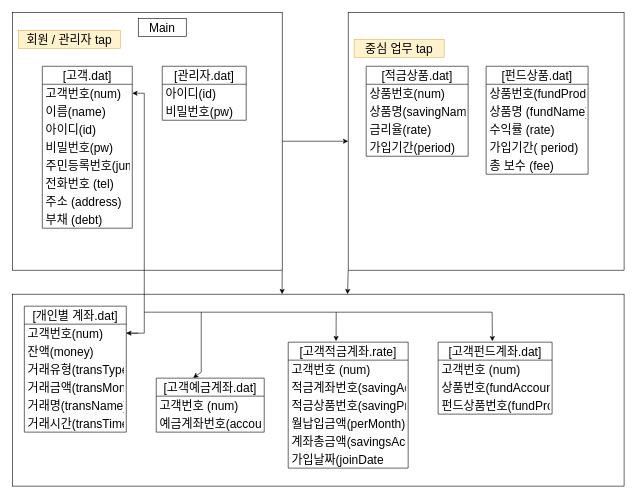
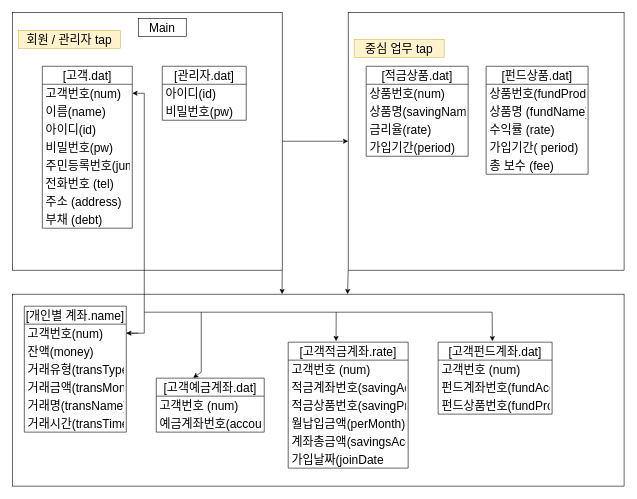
  <mxCell id="0" />
  <mxCell id="1" parent="0" />
  <mxCell id="2" style="edgeStyle=orthogonalEdgeStyle;rounded=0;orthogonalLoop=1;jettySize=auto;html=1;entryX=0;entryY=0.5;entryDx=0;entryDy=0;fontSize=20;" parent="1" source="3" target="18" edge="1"><mxGeometry relative="1" as="geometry" /></mxCell>
  <mxCell id="3" value="" style="rounded=0;whiteSpace=wrap;html=1;fontSize=20;" parent="1" vertex="1"><mxGeometry x="20" y="20" width="450" height="430" as="geometry" /></mxCell>
  <mxCell id="4" value="[고객.dat]" style="swimlane;fontStyle=0;childLayout=stackLayout;horizontal=1;startSize=30;horizontalStack=0;resizeParent=1;resizeParentMax=0;resizeLast=0;collapsible=1;marginBottom=0;fontSize=20;" parent="1" vertex="1"><mxGeometry x="70" y="110" width="150" height="270" as="geometry"><mxRectangle x="130" y="120" width="80" height="30" as="alternateBounds" /></mxGeometry></mxCell>
  <mxCell id="5" value="고객번호(num)" style="text;strokeColor=none;fillColor=none;align=left;verticalAlign=middle;spacingLeft=4;spacingRight=4;overflow=hidden;points=[[0,0.5],[1,0.5]];portConstraint=eastwest;rotatable=0;fontSize=20;" parent="4" vertex="1"><mxGeometry y="30" width="150" height="30" as="geometry" /></mxCell>
  <mxCell id="6" value="이름(name)" style="text;strokeColor=none;fillColor=none;align=left;verticalAlign=middle;spacingLeft=4;spacingRight=4;overflow=hidden;points=[[0,0.5],[1,0.5]];portConstraint=eastwest;rotatable=0;fontSize=20;" parent="4" vertex="1"><mxGeometry y="60" width="150" height="30" as="geometry" /></mxCell>
  <mxCell id="7" value="아이디(id)" style="text;strokeColor=none;fillColor=none;align=left;verticalAlign=middle;spacingLeft=4;spacingRight=4;overflow=hidden;points=[[0,0.5],[1,0.5]];portConstraint=eastwest;rotatable=0;fontSize=20;" parent="4" vertex="1"><mxGeometry y="90" width="150" height="30" as="geometry" /></mxCell>
  <mxCell id="8" value="비밀번호(pw)" style="text;strokeColor=none;fillColor=none;align=left;verticalAlign=middle;spacingLeft=4;spacingRight=4;overflow=hidden;points=[[0,0.5],[1,0.5]];portConstraint=eastwest;rotatable=0;fontSize=20;" parent="4" vertex="1"><mxGeometry y="120" width="150" height="30" as="geometry" /></mxCell>
  <mxCell id="9" value="주민등록번호(jumin)" style="text;strokeColor=none;fillColor=none;align=left;verticalAlign=middle;spacingLeft=4;spacingRight=4;overflow=hidden;points=[[0,0.5],[1,0.5]];portConstraint=eastwest;rotatable=0;fontSize=20;" parent="4" vertex="1"><mxGeometry y="150" width="150" height="30" as="geometry" /></mxCell>
  <mxCell id="10" value="전화번호 (tel)" style="text;strokeColor=none;fillColor=none;align=left;verticalAlign=middle;spacingLeft=4;spacingRight=4;overflow=hidden;points=[[0,0.5],[1,0.5]];portConstraint=eastwest;rotatable=0;fontSize=20;" parent="4" vertex="1"><mxGeometry y="180" width="150" height="30" as="geometry" /></mxCell>
  <mxCell id="11" value="주소 (address)" style="text;strokeColor=none;fillColor=none;align=left;verticalAlign=middle;spacingLeft=4;spacingRight=4;overflow=hidden;points=[[0,0.5],[1,0.5]];portConstraint=eastwest;rotatable=0;fontSize=20;" parent="4" vertex="1"><mxGeometry y="210" width="150" height="30" as="geometry" /></mxCell>
  <mxCell id="12" value="부채 (debt)" style="text;strokeColor=none;fillColor=none;align=left;verticalAlign=middle;spacingLeft=4;spacingRight=4;overflow=hidden;points=[[0,0.5],[1,0.5]];portConstraint=eastwest;rotatable=0;fontSize=20;" parent="4" vertex="1"><mxGeometry y="240" width="150" height="30" as="geometry" /></mxCell>
  <mxCell id="13" value="회원 / 관리자 tap" style="rounded=0;whiteSpace=wrap;html=1;fontSize=20;fillColor=#fff2cc;strokeColor=#d6b656;" parent="1" vertex="1"><mxGeometry x="30" y="50" width="170" height="30" as="geometry" /></mxCell>
  <mxCell id="14" value="[관리자.dat]" style="swimlane;fontStyle=0;childLayout=stackLayout;horizontal=1;startSize=30;horizontalStack=0;resizeParent=1;resizeParentMax=0;resizeLast=0;collapsible=1;marginBottom=0;fontSize=20;" parent="1" vertex="1"><mxGeometry x="270" y="110" width="140" height="90" as="geometry" /></mxCell>
  <mxCell id="15" value="아이디(id)" style="text;strokeColor=none;fillColor=none;align=left;verticalAlign=middle;spacingLeft=4;spacingRight=4;overflow=hidden;points=[[0,0.5],[1,0.5]];portConstraint=eastwest;rotatable=0;fontSize=20;" parent="14" vertex="1"><mxGeometry y="30" width="140" height="30" as="geometry" /></mxCell>
  <mxCell id="16" value="비밀번호(pw)" style="text;strokeColor=none;fillColor=none;align=left;verticalAlign=middle;spacingLeft=4;spacingRight=4;overflow=hidden;points=[[0,0.5],[1,0.5]];portConstraint=eastwest;rotatable=0;fontSize=20;" parent="14" vertex="1"><mxGeometry y="60" width="140" height="30" as="geometry" /></mxCell>
  <mxCell id="17" value="" style="edgeStyle=none;rounded=0;orthogonalLoop=1;jettySize=auto;html=1;exitX=0;exitY=1;exitDx=0;exitDy=0;entryX=0.548;entryY=0;entryDx=0;entryDy=0;entryPerimeter=0;fontSize=20;" parent="1" source="18" target="31" edge="1"><mxGeometry relative="1" as="geometry" /></mxCell>
  <mxCell id="18" value="" style="rounded=0;whiteSpace=wrap;html=1;fontSize=20;" parent="1" vertex="1"><mxGeometry x="580" y="20" width="460" height="430" as="geometry" /></mxCell>
  <mxCell id="19" value="[적금상품.dat]" style="swimlane;fontStyle=0;childLayout=stackLayout;horizontal=1;startSize=30;horizontalStack=0;resizeParent=1;resizeParentMax=0;resizeLast=0;collapsible=1;marginBottom=0;fontSize=20;" parent="1" vertex="1"><mxGeometry x="610" y="110" width="170" height="150" as="geometry" /></mxCell>
  <mxCell id="20" value="상품번호(num)" style="text;strokeColor=none;fillColor=none;align=left;verticalAlign=middle;spacingLeft=4;spacingRight=4;overflow=hidden;points=[[0,0.5],[1,0.5]];portConstraint=eastwest;rotatable=0;fontSize=20;" parent="19" vertex="1"><mxGeometry y="30" width="170" height="30" as="geometry" /></mxCell>
  <mxCell id="21" value="상품명(savingName)" style="text;strokeColor=none;fillColor=none;align=left;verticalAlign=middle;spacingLeft=4;spacingRight=4;overflow=hidden;points=[[0,0.5],[1,0.5]];portConstraint=eastwest;rotatable=0;fontSize=20;" parent="19" vertex="1"><mxGeometry y="60" width="170" height="30" as="geometry" /></mxCell>
  <mxCell id="22" value="금리율(rate)" style="text;strokeColor=none;fillColor=none;align=left;verticalAlign=middle;spacingLeft=4;spacingRight=4;overflow=hidden;points=[[0,0.5],[1,0.5]];portConstraint=eastwest;rotatable=0;fontSize=20;" parent="19" vertex="1"><mxGeometry y="90" width="170" height="30" as="geometry" /></mxCell>
  <mxCell id="23" value="가입기간(period)" style="text;strokeColor=none;fillColor=none;align=left;verticalAlign=middle;spacingLeft=4;spacingRight=4;overflow=hidden;points=[[0,0.5],[1,0.5]];portConstraint=eastwest;rotatable=0;fontSize=20;" parent="19" vertex="1"><mxGeometry y="120" width="170" height="30" as="geometry" /></mxCell>
  <mxCell id="24" value="중심 업무 tap" style="rounded=0;whiteSpace=wrap;html=1;fontSize=20;fillColor=#fff2cc;strokeColor=#d6b656;" parent="1" vertex="1"><mxGeometry x="590" y="65" width="150" height="30" as="geometry" /></mxCell>
  <mxCell id="25" value="[펀드상품.dat]" style="swimlane;fontStyle=0;childLayout=stackLayout;horizontal=1;startSize=30;horizontalStack=0;resizeParent=1;resizeParentMax=0;resizeLast=0;collapsible=1;marginBottom=0;fontSize=20;" parent="1" vertex="1"><mxGeometry x="810" y="110" width="170" height="180" as="geometry" /></mxCell>
  <mxCell id="26" value="상품번호(fundProductName)" style="text;strokeColor=none;fillColor=none;align=left;verticalAlign=middle;spacingLeft=4;spacingRight=4;overflow=hidden;points=[[0,0.5],[1,0.5]];portConstraint=eastwest;rotatable=0;fontSize=20;" parent="25" vertex="1"><mxGeometry y="30" width="170" height="30" as="geometry" /></mxCell>
  <mxCell id="27" value="상품명 (fundName)" style="text;strokeColor=none;fillColor=none;align=left;verticalAlign=middle;spacingLeft=4;spacingRight=4;overflow=hidden;points=[[0,0.5],[1,0.5]];portConstraint=eastwest;rotatable=0;fontSize=20;" parent="25" vertex="1"><mxGeometry y="60" width="170" height="30" as="geometry" /></mxCell>
  <mxCell id="28" value="수익률 (rate)" style="text;strokeColor=none;fillColor=none;align=left;verticalAlign=middle;spacingLeft=4;spacingRight=4;overflow=hidden;points=[[0,0.5],[1,0.5]];portConstraint=eastwest;rotatable=0;fontSize=20;" parent="25" vertex="1"><mxGeometry y="90" width="170" height="30" as="geometry" /></mxCell>
  <mxCell id="29" value="가입기간( period)" style="text;strokeColor=none;fillColor=none;align=left;verticalAlign=middle;spacingLeft=4;spacingRight=4;overflow=hidden;points=[[0,0.5],[1,0.5]];portConstraint=eastwest;rotatable=0;fontSize=20;" parent="25" vertex="1"><mxGeometry y="120" width="170" height="30" as="geometry" /></mxCell>
  <mxCell id="30" value="총 보수 (fee)" style="text;strokeColor=none;fillColor=none;align=left;verticalAlign=middle;spacingLeft=4;spacingRight=4;overflow=hidden;points=[[0,0.5],[1,0.5]];portConstraint=eastwest;rotatable=0;fontSize=20;" parent="25" vertex="1"><mxGeometry y="150" width="170" height="30" as="geometry" /></mxCell>
  <mxCell id="31" value="" style="rounded=0;whiteSpace=wrap;html=1;fontSize=20;" parent="1" vertex="1"><mxGeometry x="20" y="490" width="1020" height="320" as="geometry" /></mxCell>
- <mxCell id="32" value="[개인별 계좌.dat]" style="swimlane;fontStyle=0;childLayout=stackLayout;horizontal=1;startSize=30;horizontalStack=0;resizeParent=1;resizeParentMax=0;resizeLast=0;collapsible=1;marginBottom=0;fontSize=20;" parent="1" vertex="1"><mxGeometry x="40" y="510" width="170" height="210" as="geometry" /></mxCell>
+ <mxCell id="32" value="[개인별 계좌.name]" style="swimlane;fontStyle=0;childLayout=stackLayout;horizontal=1;startSize=30;horizontalStack=0;resizeParent=1;resizeParentMax=0;resizeLast=0;collapsible=1;marginBottom=0;fontSize=20;" parent="1" vertex="1"><mxGeometry x="40" y="510" width="170" height="210" as="geometry" /></mxCell>
  <mxCell id="33" value="고객번호(num)" style="text;strokeColor=none;fillColor=none;align=left;verticalAlign=middle;spacingLeft=4;spacingRight=4;overflow=hidden;points=[[0,0.5],[1,0.5]];portConstraint=eastwest;rotatable=0;fontSize=20;" parent="32" vertex="1"><mxGeometry y="30" width="170" height="30" as="geometry" /></mxCell>
  <mxCell id="34" value="잔액(money)" style="text;strokeColor=none;fillColor=none;align=left;verticalAlign=middle;spacingLeft=4;spacingRight=4;overflow=hidden;points=[[0,0.5],[1,0.5]];portConstraint=eastwest;rotatable=0;fontSize=20;" parent="32" vertex="1"><mxGeometry y="60" width="170" height="30" as="geometry" /></mxCell>
  <mxCell id="35" value="거래유형(transType)" style="text;strokeColor=none;fillColor=none;align=left;verticalAlign=middle;spacingLeft=4;spacingRight=4;overflow=hidden;points=[[0,0.5],[1,0.5]];portConstraint=eastwest;rotatable=0;fontSize=20;" parent="32" vertex="1"><mxGeometry y="90" width="170" height="30" as="geometry" /></mxCell>
  <mxCell id="36" value="거래금액(transMoney)" style="text;strokeColor=none;fillColor=none;align=left;verticalAlign=middle;spacingLeft=4;spacingRight=4;overflow=hidden;points=[[0,0.5],[1,0.5]];portConstraint=eastwest;rotatable=0;fontSize=20;" parent="32" vertex="1"><mxGeometry y="120" width="170" height="30" as="geometry" /></mxCell>
  <mxCell id="37" value="거래명(transName)" style="text;strokeColor=none;fillColor=none;align=left;verticalAlign=middle;spacingLeft=4;spacingRight=4;overflow=hidden;points=[[0,0.5],[1,0.5]];portConstraint=eastwest;rotatable=0;fontSize=20;" parent="32" vertex="1"><mxGeometry y="150" width="170" height="30" as="geometry" /></mxCell>
  <mxCell id="38" value="거래시간(transTime)" style="text;strokeColor=none;fillColor=none;align=left;verticalAlign=middle;spacingLeft=4;spacingRight=4;overflow=hidden;points=[[0,0.5],[1,0.5]];portConstraint=eastwest;rotatable=0;fontSize=20;" parent="32" vertex="1"><mxGeometry y="180" width="170" height="30" as="geometry" /></mxCell>
  <mxCell id="39" value="" style="endArrow=classic;html=1;rounded=0;exitX=1;exitY=1;exitDx=0;exitDy=0;entryX=0.441;entryY=0;entryDx=0;entryDy=0;entryPerimeter=0;fontSize=20;" parent="1" source="3" target="31" edge="1"><mxGeometry width="50" height="50" relative="1" as="geometry"><mxPoint x="260" y="450" as="sourcePoint" /><mxPoint x="310" y="400" as="targetPoint" /></mxGeometry></mxCell>
  <mxCell id="40" value="[고객예금계좌.dat]" style="swimlane;fontStyle=0;childLayout=stackLayout;horizontal=1;startSize=30;horizontalStack=0;resizeParent=1;resizeParentMax=0;resizeLast=0;collapsible=1;marginBottom=0;fontSize=20;" parent="1" vertex="1"><mxGeometry x="260" y="630" width="180" height="90" as="geometry" /></mxCell>
  <mxCell id="41" value="고객번호 (num)" style="text;strokeColor=none;fillColor=none;align=left;verticalAlign=middle;spacingLeft=4;spacingRight=4;overflow=hidden;points=[[0,0.5],[1,0.5]];portConstraint=eastwest;rotatable=0;fontSize=20;" parent="40" vertex="1"><mxGeometry y="30" width="180" height="30" as="geometry" /></mxCell>
  <mxCell id="42" value="예금계좌번호(account)" style="text;strokeColor=none;fillColor=none;align=left;verticalAlign=middle;spacingLeft=4;spacingRight=4;overflow=hidden;points=[[0,0.5],[1,0.5]];portConstraint=eastwest;rotatable=0;fontSize=20;" parent="40" vertex="1"><mxGeometry y="60" width="180" height="30" as="geometry" /></mxCell>
  <mxCell id="43" value="[고객적금계좌.rate]" style="swimlane;fontStyle=0;childLayout=stackLayout;horizontal=1;startSize=30;horizontalStack=0;resizeParent=1;resizeParentMax=0;resizeLast=0;collapsible=1;marginBottom=0;fontSize=20;" parent="1" vertex="1"><mxGeometry x="480" y="570" width="200" height="210" as="geometry" /></mxCell>
  <mxCell id="44" value="고객번호 (num)" style="text;strokeColor=none;fillColor=none;align=left;verticalAlign=middle;spacingLeft=4;spacingRight=4;overflow=hidden;points=[[0,0.5],[1,0.5]];portConstraint=eastwest;rotatable=0;fontSize=20;" parent="43" vertex="1"><mxGeometry y="30" width="200" height="30" as="geometry" /></mxCell>
  <mxCell id="45" value="적금계좌번호(savingAccount)" style="text;strokeColor=none;fillColor=none;align=left;verticalAlign=middle;spacingLeft=4;spacingRight=4;overflow=hidden;points=[[0,0.5],[1,0.5]];portConstraint=eastwest;rotatable=0;fontSize=20;" parent="43" vertex="1"><mxGeometry y="60" width="200" height="30" as="geometry" /></mxCell>
  <mxCell id="46" value="적금상품번호(savingProductNum)" style="text;strokeColor=none;fillColor=none;align=left;verticalAlign=middle;spacingLeft=4;spacingRight=4;overflow=hidden;points=[[0,0.5],[1,0.5]];portConstraint=eastwest;rotatable=0;fontSize=20;" parent="43" vertex="1"><mxGeometry y="90" width="200" height="30" as="geometry" /></mxCell>
  <mxCell id="47" value="월납입금액(perMonth)" style="text;strokeColor=none;fillColor=none;align=left;verticalAlign=middle;spacingLeft=4;spacingRight=4;overflow=hidden;points=[[0,0.5],[1,0.5]];portConstraint=eastwest;rotatable=0;fontSize=20;" parent="43" vertex="1"><mxGeometry y="120" width="200" height="30" as="geometry" /></mxCell>
  <mxCell id="48" value="계좌총금액(savingsAccountSum)" style="text;strokeColor=none;fillColor=none;align=left;verticalAlign=middle;spacingLeft=4;spacingRight=4;overflow=hidden;points=[[0,0.5],[1,0.5]];portConstraint=eastwest;rotatable=0;fontSize=20;" parent="43" vertex="1"><mxGeometry y="150" width="200" height="30" as="geometry" /></mxCell>
  <mxCell id="49" value="가입날짜(joinDate" style="text;strokeColor=none;fillColor=none;align=left;verticalAlign=middle;spacingLeft=4;spacingRight=4;overflow=hidden;points=[[0,0.5],[1,0.5]];portConstraint=eastwest;rotatable=0;fontSize=20;" parent="43" vertex="1"><mxGeometry y="180" width="200" height="30" as="geometry" /></mxCell>
  <mxCell id="50" value="[고객펀드계좌.dat]" style="swimlane;fontStyle=0;childLayout=stackLayout;horizontal=1;startSize=30;horizontalStack=0;resizeParent=1;resizeParentMax=0;resizeLast=0;collapsible=1;marginBottom=0;fontSize=20;" parent="1" vertex="1"><mxGeometry x="730" y="570" width="190" height="120" as="geometry" /></mxCell>
  <mxCell id="51" value="고객번호 (num)" style="text;strokeColor=none;fillColor=none;align=left;verticalAlign=middle;spacingLeft=4;spacingRight=4;overflow=hidden;points=[[0,0.5],[1,0.5]];portConstraint=eastwest;rotatable=0;fontSize=20;" parent="50" vertex="1"><mxGeometry y="30" width="190" height="30" as="geometry" /></mxCell>
- <mxCell id="52" value="상품번호(fundAccount)" style="text;strokeColor=none;fillColor=none;align=left;verticalAlign=middle;spacingLeft=4;spacingRight=4;overflow=hidden;points=[[0,0.5],[1,0.5]];portConstraint=eastwest;rotatable=0;fontSize=20;" parent="50" vertex="1"><mxGeometry y="60" width="190" height="30" as="geometry" /></mxCell>
+ <mxCell id="52" value="펀드계좌번호(fundAccount)" style="text;strokeColor=none;fillColor=none;align=left;verticalAlign=middle;spacingLeft=4;spacingRight=4;overflow=hidden;points=[[0,0.5],[1,0.5]];portConstraint=eastwest;rotatable=0;fontSize=20;" parent="50" vertex="1"><mxGeometry y="60" width="190" height="30" as="geometry" /></mxCell>
  <mxCell id="53" value="펀드상품번호(fundProductNum)" style="text;strokeColor=none;fillColor=none;align=left;verticalAlign=middle;spacingLeft=4;spacingRight=4;overflow=hidden;points=[[0,0.5],[1,0.5]];portConstraint=eastwest;rotatable=0;fontSize=20;" parent="50" vertex="1"><mxGeometry y="90" width="190" height="30" as="geometry" /></mxCell>
  <mxCell id="54" value="Main" style="rounded=0;whiteSpace=wrap;html=1;fontSize=20;" parent="1" vertex="1"><mxGeometry x="230" y="30" width="80" height="30" as="geometry" /></mxCell>
  <mxCell id="55" style="edgeStyle=orthogonalEdgeStyle;rounded=0;orthogonalLoop=1;jettySize=auto;html=1;entryX=1;entryY=0.5;entryDx=0;entryDy=0;fontSize=20;" parent="1" source="33" target="5" edge="1"><mxGeometry relative="1" as="geometry" /></mxCell>
  <mxCell id="56" value="" style="endArrow=classic;html=1;rounded=0;fontSize=20;" parent="1" edge="1"><mxGeometry width="50" height="50" relative="1" as="geometry"><mxPoint x="230" y="555" as="sourcePoint" /><mxPoint x="210" y="555" as="targetPoint" /></mxGeometry></mxCell>
  <mxCell id="57" value="" style="endArrow=none;html=1;rounded=0;fontSize=20;" parent="1" edge="1"><mxGeometry width="50" height="50" relative="1" as="geometry"><mxPoint x="240" y="520" as="sourcePoint" /><mxPoint x="820" y="520" as="targetPoint" /></mxGeometry></mxCell>
  <mxCell id="58" value="" style="endArrow=classic;html=1;rounded=0;entryX=0.342;entryY=-0.005;entryDx=0;entryDy=0;entryPerimeter=0;fontSize=20;" parent="1" target="40" edge="1"><mxGeometry width="50" height="50" relative="1" as="geometry"><mxPoint x="335" y="520" as="sourcePoint" /><mxPoint x="385" y="500" as="targetPoint" /><Array as="points"><mxPoint x="335" y="620" /></Array></mxGeometry></mxCell>
  <mxCell id="59" value="" style="endArrow=classic;html=1;rounded=0;entryX=0.476;entryY=-0.013;entryDx=0;entryDy=0;entryPerimeter=0;fontSize=20;" parent="1" target="50" edge="1"><mxGeometry width="50" height="50" relative="1" as="geometry"><mxPoint x="820" y="520" as="sourcePoint" /><mxPoint x="870" y="500" as="targetPoint" /></mxGeometry></mxCell>
  <mxCell id="60" value="" style="endArrow=classic;html=1;rounded=0;entryX=0.399;entryY=-0.008;entryDx=0;entryDy=0;entryPerimeter=0;fontSize=20;" parent="1" target="43" edge="1"><mxGeometry width="50" height="50" relative="1" as="geometry"><mxPoint x="560" y="520" as="sourcePoint" /><mxPoint x="610" y="500" as="targetPoint" /></mxGeometry></mxCell>
